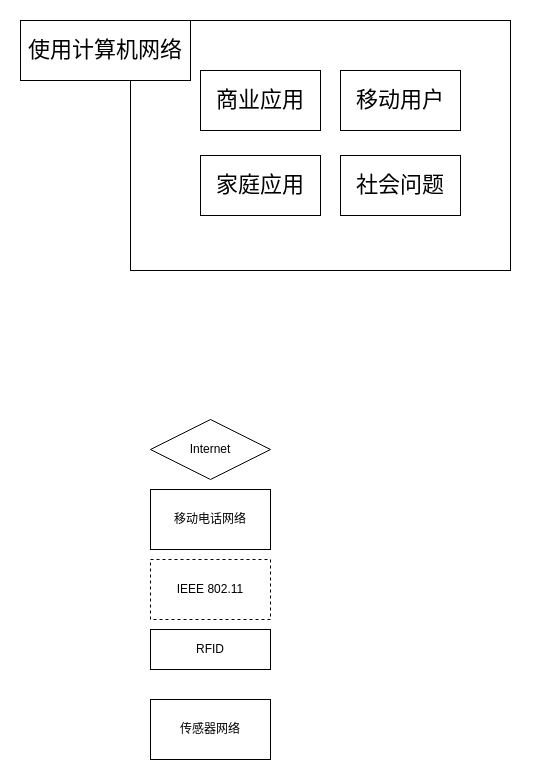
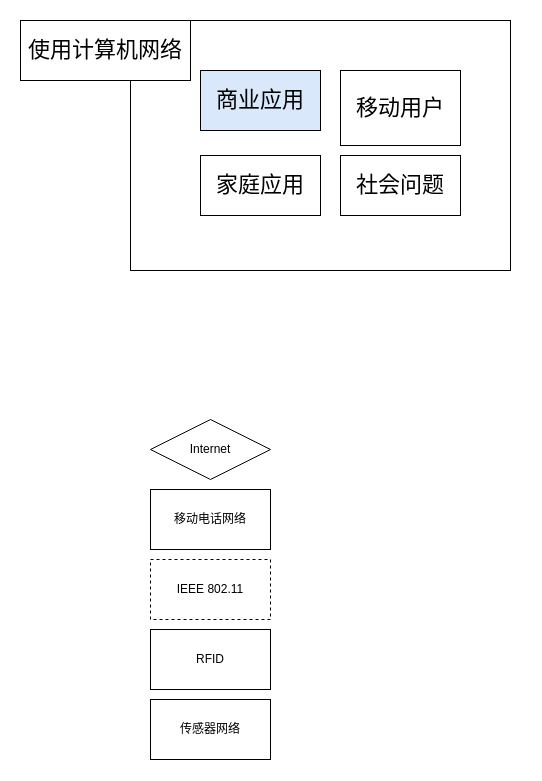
  <mxCell id="0" />
  <mxCell id="1" parent="0" />
  <mxCell id="2" value="" style="group" parent="1" vertex="1" connectable="0"><mxGeometry x="130" y="20" width="390" height="320" as="geometry" /></mxCell>
  <mxCell id="3" value="" style="rounded=0;whiteSpace=wrap;html=1;strokeWidth=1;fontSize=22;" parent="2" vertex="1"><mxGeometry width="380" height="250" as="geometry" /></mxCell>
- <mxCell id="4" value="商业应用" style="rounded=0;whiteSpace=wrap;html=1;strokeWidth=1;fontSize=22;" parent="2" vertex="1"><mxGeometry x="70" y="50" width="120" height="60" as="geometry" /></mxCell>
+ <mxCell id="4" value="商业应用" style="rounded=0;whiteSpace=wrap;html=1;strokeWidth=1;fontSize=22;fillColor=#dae8fc;" parent="2" vertex="1"><mxGeometry x="70" y="50" width="120" height="60" as="geometry" /></mxCell>
  <mxCell id="5" value="家庭应用" style="rounded=0;whiteSpace=wrap;html=1;fontSize=22;" parent="2" vertex="1"><mxGeometry x="70" y="135" width="120" height="60" as="geometry" /></mxCell>
- <mxCell id="6" value="移动用户" style="rounded=0;whiteSpace=wrap;html=1;fontSize=22;" parent="2" vertex="1"><mxGeometry x="210" y="50" width="120" height="60" as="geometry" /></mxCell>
+ <mxCell id="6" value="移动用户" style="rounded=0;whiteSpace=wrap;html=1;fontSize=22;" parent="2" vertex="1"><mxGeometry x="210" y="50" width="120" height="75" as="geometry" /></mxCell>
  <mxCell id="7" value="社会问题" style="rounded=0;whiteSpace=wrap;html=1;fontSize=22;" parent="2" vertex="1"><mxGeometry x="210" y="135" width="120" height="60" as="geometry" /></mxCell>
  <mxCell id="8" value="使用计算机网络" style="rounded=0;whiteSpace=wrap;html=1;fontSize=22;" parent="1" vertex="1"><mxGeometry x="20" y="20" width="170" height="60" as="geometry" /></mxCell>
  <mxCell id="9" value="Internet" style="rhombus;whiteSpace=wrap;html=1;" vertex="1" parent="1"><mxGeometry x="150" y="419" width="120" height="60" as="geometry" /></mxCell>
  <mxCell id="10" value="移动电话网络" style="rounded=0;whiteSpace=wrap;html=1;" vertex="1" parent="1"><mxGeometry x="150" y="489" width="120" height="60" as="geometry" /></mxCell>
  <mxCell id="11" value="IEEE 802.11" style="rounded=0;whiteSpace=wrap;html=1;dashed=1;" vertex="1" parent="1"><mxGeometry x="150" y="559" width="120" height="60" as="geometry" /></mxCell>
- <mxCell id="12" value="RFID" style="rounded=0;whiteSpace=wrap;html=1;" vertex="1" parent="1"><mxGeometry x="150" y="629" width="120" height="40" as="geometry" /></mxCell>
+ <mxCell id="12" value="RFID" style="rounded=0;whiteSpace=wrap;html=1;" vertex="1" parent="1"><mxGeometry x="150" y="629" width="120" height="60" as="geometry" /></mxCell>
  <mxCell id="13" value="传感器网络" style="rounded=0;whiteSpace=wrap;html=1;" vertex="1" parent="1"><mxGeometry x="150" y="699" width="120" height="60" as="geometry" /></mxCell>
